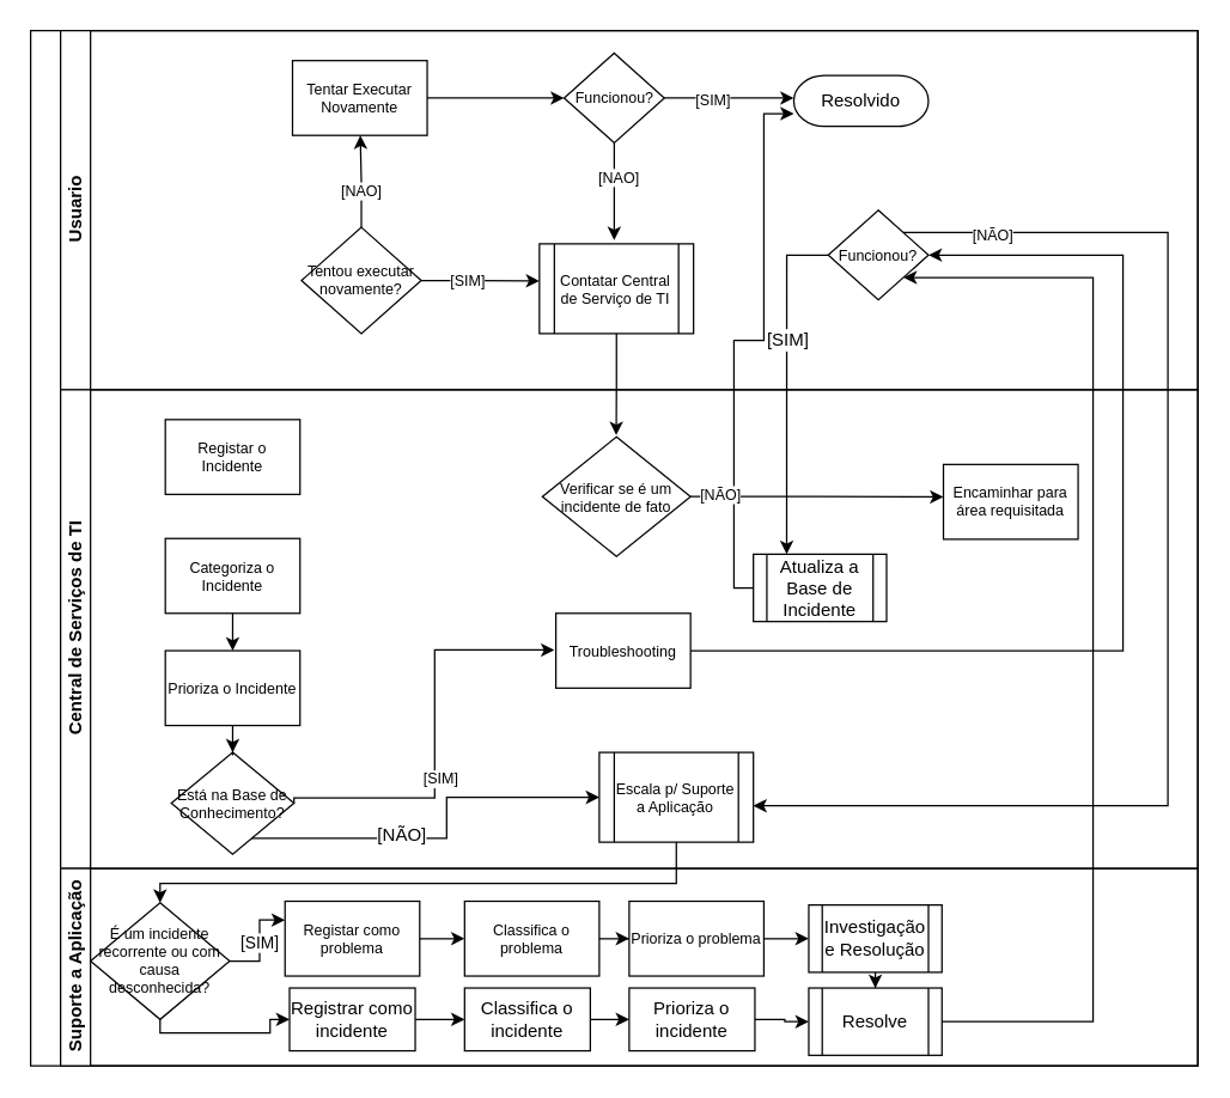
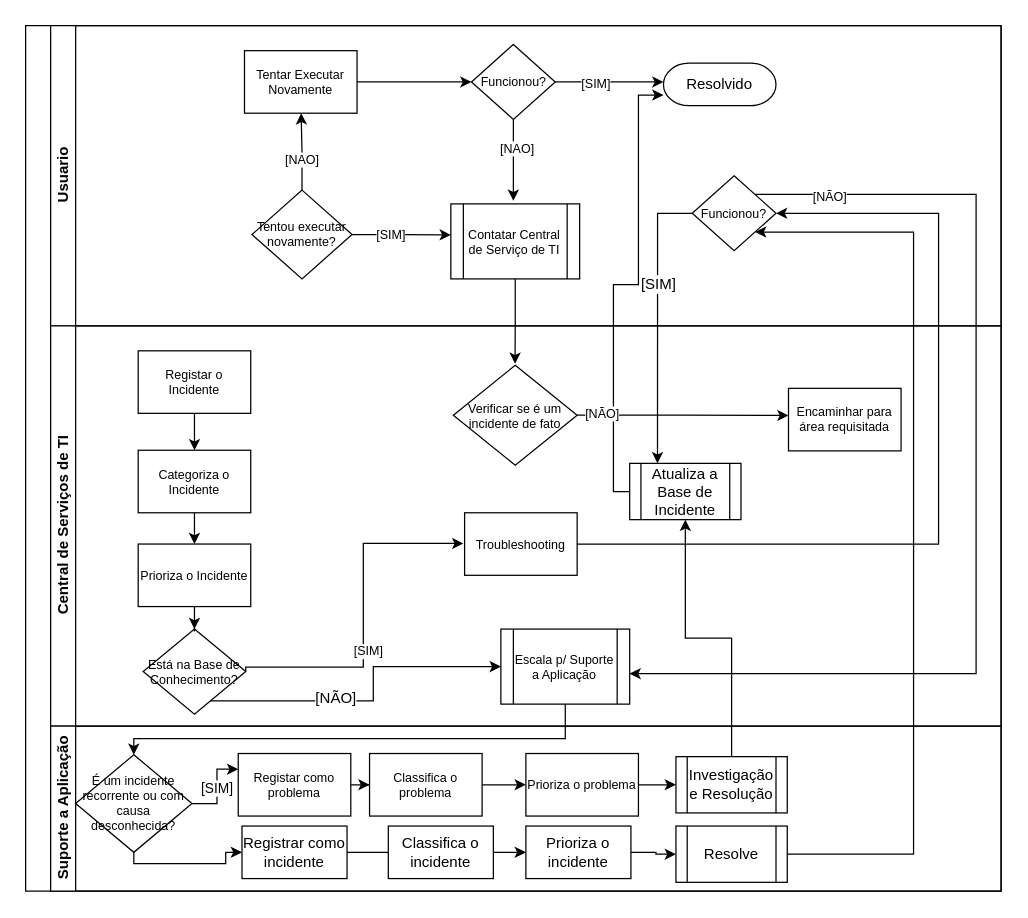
  <mxCell id="0" />
  <mxCell id="1" parent="0" />
  <mxCell id="2" value="" style="swimlane;html=1;childLayout=stackLayout;resizeParent=1;resizeParentMax=0;horizontal=0;startSize=20;horizontalStack=0;fontSize=11;" parent="1" vertex="1"><mxGeometry x="20" y="20" width="780" height="692" as="geometry"><mxRectangle x="23" y="190" width="30" height="50" as="alternateBounds" /></mxGeometry></mxCell>
  <mxCell id="3" value="Usuario" style="swimlane;html=1;startSize=20;horizontal=0;" parent="2" vertex="1"><mxGeometry x="20" width="760" height="240" as="geometry" /></mxCell>
  <mxCell id="4" value="Tentou executar novamente?" style="rhombus;whiteSpace=wrap;html=1;strokeWidth=1;fontSize=10;" parent="3" vertex="1"><mxGeometry x="161" y="131.5" width="80" height="71" as="geometry" /></mxCell>
  <mxCell id="5" style="edgeStyle=orthogonalEdgeStyle;rounded=0;orthogonalLoop=1;jettySize=auto;html=1;exitX=0.5;exitY=1;exitDx=0;exitDy=0;fontSize=10;" parent="3" source="7" edge="1"><mxGeometry relative="1" as="geometry"><mxPoint x="370" y="140" as="targetPoint" /></mxGeometry></mxCell>
  <mxCell id="6" value="[NAO]" style="text;html=1;resizable=0;points=[];align=center;verticalAlign=middle;labelBackgroundColor=#ffffff;fontSize=10;" parent="5" vertex="1" connectable="0"><mxGeometry x="-0.338" y="2" relative="1" as="geometry"><mxPoint as="offset" /></mxGeometry></mxCell>
  <mxCell id="7" value="Funcionou?" style="rhombus;whiteSpace=wrap;html=1;strokeWidth=1;fontSize=10;" parent="3" vertex="1"><mxGeometry x="336.5" y="15" width="67" height="60" as="geometry" /></mxCell>
  <mxCell id="8" value="Resolvido" style="rounded=1;whiteSpace=wrap;html=1;strokeWidth=1;arcSize=60;" parent="3" vertex="1"><mxGeometry x="490" y="30" width="90" height="34" as="geometry" /></mxCell>
  <mxCell id="9" style="edgeStyle=orthogonalEdgeStyle;rounded=0;orthogonalLoop=1;jettySize=auto;html=1;exitX=1;exitY=0.5;exitDx=0;exitDy=0;entryX=0;entryY=0.5;entryDx=0;entryDy=0;fontSize=10;" parent="3" source="10" target="7" edge="1"><mxGeometry relative="1" as="geometry" /></mxCell>
  <mxCell id="10" value="Tentar Executar Novamente" style="rounded=0;whiteSpace=wrap;html=1;strokeWidth=1;fontSize=10;" parent="3" vertex="1"><mxGeometry x="155" y="20" width="90" height="50" as="geometry" /></mxCell>
  <mxCell id="11" value="Contatar Central de Serviço de TI" style="shape=process;whiteSpace=wrap;html=1;backgroundOutline=1;strokeWidth=1;fontSize=10;" parent="3" vertex="1"><mxGeometry x="320" y="142.5" width="103" height="60" as="geometry" /></mxCell>
  <mxCell id="12" value="Funcionou?" style="rhombus;whiteSpace=wrap;html=1;strokeWidth=1;fontSize=10;" parent="3" vertex="1"><mxGeometry x="513" y="120" width="67" height="60" as="geometry" /></mxCell>
  <mxCell id="13" value="Central de Serviços de TI" style="swimlane;html=1;startSize=20;horizontal=0;" parent="2" vertex="1"><mxGeometry x="20" y="240" width="760" height="320" as="geometry" /></mxCell>
  <mxCell id="14" value="Verificar se é um incidente de fato" style="rhombus;whiteSpace=wrap;html=1;strokeWidth=1;fontSize=10;" parent="13" vertex="1"><mxGeometry x="322" y="31.5" width="99" height="80" as="geometry" /></mxCell>
  <mxCell id="15" value="Encaminhar para área requisitada" style="rounded=0;whiteSpace=wrap;html=1;strokeWidth=1;fontSize=10;" parent="13" vertex="1"><mxGeometry x="590" y="50" width="90" height="50" as="geometry" /></mxCell>
+ <mxCell id="16" style="edgeStyle=orthogonalEdgeStyle;rounded=0;orthogonalLoop=1;jettySize=auto;html=1;" edge="1" parent="13" source="17" target="24"><mxGeometry relative="1" as="geometry" /></mxCell>
  <mxCell id="17" value="Registar o Incidente" style="rounded=0;whiteSpace=wrap;html=1;strokeWidth=1;fontSize=10;" parent="13" vertex="1"><mxGeometry x="70" y="20" width="90" height="50" as="geometry" /></mxCell>
  <mxCell id="18" style="edgeStyle=orthogonalEdgeStyle;rounded=0;orthogonalLoop=1;jettySize=auto;html=1;exitX=0.5;exitY=1;exitDx=0;exitDy=0;entryX=0;entryY=0.5;entryDx=0;entryDy=0;" edge="1" parent="13" source="20" target="22"><mxGeometry relative="1" as="geometry"><Array as="points"><mxPoint x="115" y="300" /><mxPoint x="258" y="300" /><mxPoint x="258" y="273" /></Array></mxGeometry></mxCell>
  <mxCell id="19" value="[NÃO]" style="text;html=1;resizable=0;points=[];align=center;verticalAlign=middle;labelBackgroundColor=#ffffff;" vertex="1" connectable="0" parent="18"><mxGeometry x="-0.131" y="3" relative="1" as="geometry"><mxPoint as="offset" /></mxGeometry></mxCell>
  <mxCell id="20" value="Está na Base de Conhecimento?" style="rhombus;whiteSpace=wrap;html=1;strokeWidth=1;fontSize=10;" parent="13" vertex="1"><mxGeometry x="74" y="242.5" width="82" height="68" as="geometry" /></mxCell>
  <mxCell id="21" value="Troubleshooting" style="rounded=0;whiteSpace=wrap;html=1;strokeWidth=1;fontSize=10;" parent="13" vertex="1"><mxGeometry x="331" y="149.5" width="90" height="50" as="geometry" /></mxCell>
  <mxCell id="22" value="Escala p/ Suporte a Aplicação" style="shape=process;whiteSpace=wrap;html=1;backgroundOutline=1;strokeWidth=1;fontSize=10;" parent="13" vertex="1"><mxGeometry x="360" y="242.5" width="103" height="60" as="geometry" /></mxCell>
  <mxCell id="23" style="edgeStyle=orthogonalEdgeStyle;rounded=0;orthogonalLoop=1;jettySize=auto;html=1;entryX=0.5;entryY=0;entryDx=0;entryDy=0;" edge="1" parent="13" source="24" target="26"><mxGeometry relative="1" as="geometry" /></mxCell>
  <mxCell id="24" value="Categoriza o Incidente" style="rounded=0;whiteSpace=wrap;html=1;strokeWidth=1;fontSize=10;" vertex="1" parent="13"><mxGeometry x="70" y="99.5" width="90" height="50" as="geometry" /></mxCell>
  <mxCell id="25" style="edgeStyle=orthogonalEdgeStyle;rounded=0;orthogonalLoop=1;jettySize=auto;html=1;exitX=0.5;exitY=1;exitDx=0;exitDy=0;" edge="1" parent="13" source="26" target="20"><mxGeometry relative="1" as="geometry" /></mxCell>
  <mxCell id="26" value="Prioriza o Incidente" style="rounded=0;whiteSpace=wrap;html=1;strokeWidth=1;fontSize=10;" vertex="1" parent="13"><mxGeometry x="70" y="174.5" width="90" height="50" as="geometry" /></mxCell>
  <mxCell id="27" value="Atualiza a Base de Incidente" style="shape=process;whiteSpace=wrap;html=1;backgroundOutline=1;" vertex="1" parent="13"><mxGeometry x="463" y="110" width="89" height="45" as="geometry" /></mxCell>
  <mxCell id="28" style="edgeStyle=orthogonalEdgeStyle;rounded=0;orthogonalLoop=1;jettySize=auto;html=1;exitX=0.5;exitY=1;exitDx=0;exitDy=0;entryX=0.5;entryY=0;entryDx=0;entryDy=0;fontSize=10;" parent="2" source="11" edge="1"><mxGeometry relative="1" as="geometry"><mxPoint x="391.345" y="270.345" as="targetPoint" /></mxGeometry></mxCell>
  <mxCell id="29" style="edgeStyle=orthogonalEdgeStyle;rounded=0;orthogonalLoop=1;jettySize=auto;html=1;exitX=1;exitY=0.5;exitDx=0;exitDy=0;fontSize=10;entryX=1;entryY=0.5;entryDx=0;entryDy=0;" parent="2" source="21" target="12" edge="1"><mxGeometry relative="1" as="geometry"><mxPoint x="640" y="120" as="targetPoint" /><Array as="points"><mxPoint x="730" y="414" /><mxPoint x="730" y="150" /></Array></mxGeometry></mxCell>
  <mxCell id="30" style="edgeStyle=orthogonalEdgeStyle;rounded=0;orthogonalLoop=1;jettySize=auto;html=1;exitX=1;exitY=0;exitDx=0;exitDy=0;entryX=0.999;entryY=0.594;entryDx=0;entryDy=0;entryPerimeter=0;fontSize=10;" parent="2" source="12" target="22" edge="1"><mxGeometry relative="1" as="geometry"><Array as="points"><mxPoint x="760" y="135" /><mxPoint x="760" y="518" /></Array></mxGeometry></mxCell>
  <mxCell id="31" value="[NÃO]" style="text;html=1;resizable=0;points=[];align=center;verticalAlign=middle;labelBackgroundColor=#ffffff;fontSize=10;" parent="30" vertex="1" connectable="0"><mxGeometry x="-0.86" y="-1" relative="1" as="geometry"><mxPoint as="offset" /></mxGeometry></mxCell>
  <mxCell id="32" style="edgeStyle=orthogonalEdgeStyle;rounded=0;orthogonalLoop=1;jettySize=auto;html=1;entryX=0.25;entryY=0;entryDx=0;entryDy=0;" edge="1" parent="2" source="12" target="27"><mxGeometry relative="1" as="geometry"><Array as="points"><mxPoint x="505" y="150" /></Array></mxGeometry></mxCell>
  <mxCell id="33" value="[SIM]" style="text;html=1;resizable=0;points=[];align=center;verticalAlign=middle;labelBackgroundColor=#ffffff;" vertex="1" connectable="0" parent="32"><mxGeometry x="-0.263" relative="1" as="geometry"><mxPoint as="offset" /></mxGeometry></mxCell>
  <mxCell id="34" style="edgeStyle=orthogonalEdgeStyle;rounded=0;orthogonalLoop=1;jettySize=auto;html=1;entryX=0;entryY=0.75;entryDx=0;entryDy=0;" edge="1" parent="2" source="27" target="8"><mxGeometry relative="1" as="geometry"><Array as="points"><mxPoint x="470" y="373" /><mxPoint x="470" y="207" /><mxPoint x="490" y="207" /><mxPoint x="490" y="56" /></Array></mxGeometry></mxCell>
  <mxCell id="35" style="edgeStyle=orthogonalEdgeStyle;rounded=0;orthogonalLoop=1;jettySize=auto;html=1;entryX=0.5;entryY=0;entryDx=0;entryDy=0;" edge="1" parent="2" source="22" target="40"><mxGeometry relative="1" as="geometry"><Array as="points"><mxPoint x="432" y="570" /><mxPoint x="87" y="570" /></Array></mxGeometry></mxCell>
- <mxCell id="36" style="edgeStyle=orthogonalEdgeStyle;rounded=0;orthogonalLoop=1;jettySize=auto;html=1;" edge="1" parent="2" source="47" target="54"><mxGeometry relative="1" as="geometry" /></mxCell>
+ <mxCell id="36" style="edgeStyle=orthogonalEdgeStyle;rounded=0;orthogonalLoop=1;jettySize=auto;html=1;entryX=0.5;entryY=1;entryDx=0;entryDy=0;" edge="1" parent="2" source="47" target="27"><mxGeometry relative="1" as="geometry" /></mxCell>
  <mxCell id="37" value="Suporte a Aplicação" style="swimlane;html=1;startSize=20;horizontal=0;" parent="2" vertex="1"><mxGeometry x="20" y="560" width="760" height="132" as="geometry" /></mxCell>
  <mxCell id="38" value="[SIM]" style="edgeStyle=orthogonalEdgeStyle;rounded=0;orthogonalLoop=1;jettySize=auto;html=1;entryX=0;entryY=0.25;entryDx=0;entryDy=0;" edge="1" parent="37" source="40" target="42"><mxGeometry relative="1" as="geometry"><Array as="points"><mxPoint x="133" y="62" /><mxPoint x="133" y="35" /></Array></mxGeometry></mxCell>
  <mxCell id="39" style="edgeStyle=orthogonalEdgeStyle;rounded=0;orthogonalLoop=1;jettySize=auto;html=1;entryX=0;entryY=0.5;entryDx=0;entryDy=0;" edge="1" parent="37" source="40" target="49"><mxGeometry relative="1" as="geometry"><Array as="points"><mxPoint x="67" y="110" /><mxPoint x="140" y="110" /><mxPoint x="140" y="101" /></Array></mxGeometry></mxCell>
  <mxCell id="40" value="É um incidente recorrente ou com causa desconhecida?" style="rhombus;whiteSpace=wrap;html=1;strokeWidth=1;fontSize=10;" vertex="1" parent="37"><mxGeometry x="20" y="23" width="93" height="78" as="geometry" /></mxCell>
  <mxCell id="41" style="edgeStyle=orthogonalEdgeStyle;rounded=0;orthogonalLoop=1;jettySize=auto;html=1;entryX=0;entryY=0.5;entryDx=0;entryDy=0;" edge="1" parent="37" source="42" target="44"><mxGeometry relative="1" as="geometry" /></mxCell>
  <mxCell id="42" value="Registar como problema" style="rounded=0;whiteSpace=wrap;html=1;strokeWidth=1;fontSize=10;" vertex="1" parent="37"><mxGeometry x="150" y="22" width="90" height="50" as="geometry" /></mxCell>
  <mxCell id="43" style="edgeStyle=orthogonalEdgeStyle;rounded=0;orthogonalLoop=1;jettySize=auto;html=1;entryX=0;entryY=0.5;entryDx=0;entryDy=0;" edge="1" parent="37" source="44" target="46"><mxGeometry relative="1" as="geometry" /></mxCell>
- <mxCell id="44" value="Classifica o problema" style="rounded=0;whiteSpace=wrap;html=1;strokeWidth=1;fontSize=10;" vertex="1" parent="37"><mxGeometry x="270" y="22" width="90" height="50" as="geometry" /></mxCell>
+ <mxCell id="44" value="Classifica o problema" style="rounded=0;whiteSpace=wrap;html=1;strokeWidth=1;fontSize=10;" vertex="1" parent="37"><mxGeometry x="255" y="22" width="90" height="50" as="geometry" /></mxCell>
  <mxCell id="45" style="edgeStyle=orthogonalEdgeStyle;rounded=0;orthogonalLoop=1;jettySize=auto;html=1;entryX=0;entryY=0.5;entryDx=0;entryDy=0;" edge="1" parent="37" source="46" target="47"><mxGeometry relative="1" as="geometry" /></mxCell>
  <mxCell id="46" value="Prioriza o problema" style="rounded=0;whiteSpace=wrap;html=1;strokeWidth=1;fontSize=10;" vertex="1" parent="37"><mxGeometry x="380" y="22" width="90" height="50" as="geometry" /></mxCell>
  <mxCell id="47" value="Investigação e Resolução" style="shape=process;whiteSpace=wrap;html=1;backgroundOutline=1;" vertex="1" parent="37"><mxGeometry x="500" y="24.5" width="89" height="45" as="geometry" /></mxCell>
- <mxCell id="48" style="edgeStyle=orthogonalEdgeStyle;rounded=0;orthogonalLoop=1;jettySize=auto;html=1;entryX=0;entryY=0.5;entryDx=0;entryDy=0;" edge="1" parent="37" source="49" target="51"><mxGeometry relative="1" as="geometry" /></mxCell>
+ <mxCell id="48" style="edgeStyle=orthogonalEdgeStyle;rounded=0;orthogonalLoop=1;jettySize=auto;html=1;entryX=0;entryY=0.5;entryDx=0;entryDy=0;endArrow=none;" edge="1" parent="37" source="49" target="51"><mxGeometry relative="1" as="geometry" /></mxCell>
  <mxCell id="49" value="Registrar como incidente" style="rounded=0;whiteSpace=wrap;html=1;" vertex="1" parent="37"><mxGeometry x="153" y="80" width="84" height="42" as="geometry" /></mxCell>
  <mxCell id="50" style="edgeStyle=orthogonalEdgeStyle;rounded=0;orthogonalLoop=1;jettySize=auto;html=1;entryX=0;entryY=0.5;entryDx=0;entryDy=0;" edge="1" parent="37" source="51" target="53"><mxGeometry relative="1" as="geometry" /></mxCell>
  <mxCell id="51" value="Classifica o incidente" style="rounded=0;whiteSpace=wrap;html=1;" vertex="1" parent="37"><mxGeometry x="270" y="80" width="84" height="42" as="geometry" /></mxCell>
  <mxCell id="52" style="edgeStyle=orthogonalEdgeStyle;rounded=0;orthogonalLoop=1;jettySize=auto;html=1;entryX=0;entryY=0.5;entryDx=0;entryDy=0;" edge="1" parent="37" source="53" target="54"><mxGeometry relative="1" as="geometry" /></mxCell>
  <mxCell id="53" value="Prioriza o incidente" style="rounded=0;whiteSpace=wrap;html=1;" vertex="1" parent="37"><mxGeometry x="380" y="80" width="84" height="42" as="geometry" /></mxCell>
  <mxCell id="54" value="Resolve" style="shape=process;whiteSpace=wrap;html=1;backgroundOutline=1;" vertex="1" parent="37"><mxGeometry x="500" y="80" width="89" height="45" as="geometry" /></mxCell>
  <mxCell id="55" style="edgeStyle=orthogonalEdgeStyle;rounded=0;orthogonalLoop=1;jettySize=auto;html=1;entryX=1;entryY=1;entryDx=0;entryDy=0;" edge="1" parent="2" source="54" target="12"><mxGeometry relative="1" as="geometry"><Array as="points"><mxPoint x="710" y="663" /><mxPoint x="710" y="165" /></Array></mxGeometry></mxCell>
  <mxCell id="56" style="edgeStyle=orthogonalEdgeStyle;rounded=0;orthogonalLoop=1;jettySize=auto;html=1;exitX=0.5;exitY=0;exitDx=0;exitDy=0;fontSize=10;" parent="1" source="4" edge="1"><mxGeometry relative="1" as="geometry"><mxPoint x="240.286" y="90" as="targetPoint" /></mxGeometry></mxCell>
  <mxCell id="57" value="[NAO]" style="text;html=1;resizable=0;points=[];align=center;verticalAlign=middle;labelBackgroundColor=#ffffff;fontSize=10;" parent="56" vertex="1" connectable="0"><mxGeometry x="-0.179" y="1" relative="1" as="geometry"><mxPoint as="offset" /></mxGeometry></mxCell>
  <mxCell id="58" style="edgeStyle=orthogonalEdgeStyle;rounded=0;orthogonalLoop=1;jettySize=auto;html=1;exitX=1;exitY=0.5;exitDx=0;exitDy=0;fontSize=10;" parent="1" source="4" edge="1"><mxGeometry relative="1" as="geometry"><mxPoint x="360" y="187.286" as="targetPoint" /></mxGeometry></mxCell>
  <mxCell id="59" value="[SIM]" style="text;html=1;resizable=0;points=[];align=center;verticalAlign=middle;labelBackgroundColor=#ffffff;fontSize=10;" parent="58" vertex="1" connectable="0"><mxGeometry x="-0.24" y="1" relative="1" as="geometry"><mxPoint as="offset" /></mxGeometry></mxCell>
  <mxCell id="60" style="edgeStyle=orthogonalEdgeStyle;rounded=0;orthogonalLoop=1;jettySize=auto;html=1;exitX=1;exitY=0.5;exitDx=0;exitDy=0;fontSize=10;" parent="1" source="7" edge="1"><mxGeometry relative="1" as="geometry"><mxPoint x="530" y="65" as="targetPoint" /></mxGeometry></mxCell>
  <mxCell id="61" value="[SIM]" style="text;html=1;resizable=0;points=[];align=center;verticalAlign=middle;labelBackgroundColor=#ffffff;fontSize=10;" parent="60" vertex="1" connectable="0"><mxGeometry x="-0.255" relative="1" as="geometry"><mxPoint as="offset" /></mxGeometry></mxCell>
  <mxCell id="62" style="edgeStyle=orthogonalEdgeStyle;rounded=0;orthogonalLoop=1;jettySize=auto;html=1;exitX=1;exitY=0.5;exitDx=0;exitDy=0;fontSize=10;" parent="1" source="14" edge="1"><mxGeometry relative="1" as="geometry"><mxPoint x="630" y="331.724" as="targetPoint" /></mxGeometry></mxCell>
  <mxCell id="63" value="[NÃO]" style="text;html=1;resizable=0;points=[];align=center;verticalAlign=middle;labelBackgroundColor=#ffffff;fontSize=10;" parent="62" vertex="1" connectable="0"><mxGeometry x="-0.135" y="-1" relative="1" as="geometry"><mxPoint x="-54" y="-3" as="offset" /></mxGeometry></mxCell>
  <mxCell id="64" style="edgeStyle=orthogonalEdgeStyle;rounded=0;orthogonalLoop=1;jettySize=auto;html=1;exitX=1;exitY=0.5;exitDx=0;exitDy=0;fontSize=10;" parent="1" source="20" edge="1"><mxGeometry relative="1" as="geometry"><mxPoint x="370" y="434" as="targetPoint" /><Array as="points"><mxPoint x="290" y="533" /><mxPoint x="290" y="434" /></Array></mxGeometry></mxCell>
  <mxCell id="65" value="[SIM]" style="text;html=1;resizable=0;points=[];align=center;verticalAlign=middle;labelBackgroundColor=#ffffff;fontSize=10;" parent="64" vertex="1" connectable="0"><mxGeometry x="-0.2" y="-3" relative="1" as="geometry"><mxPoint as="offset" /></mxGeometry></mxCell>
